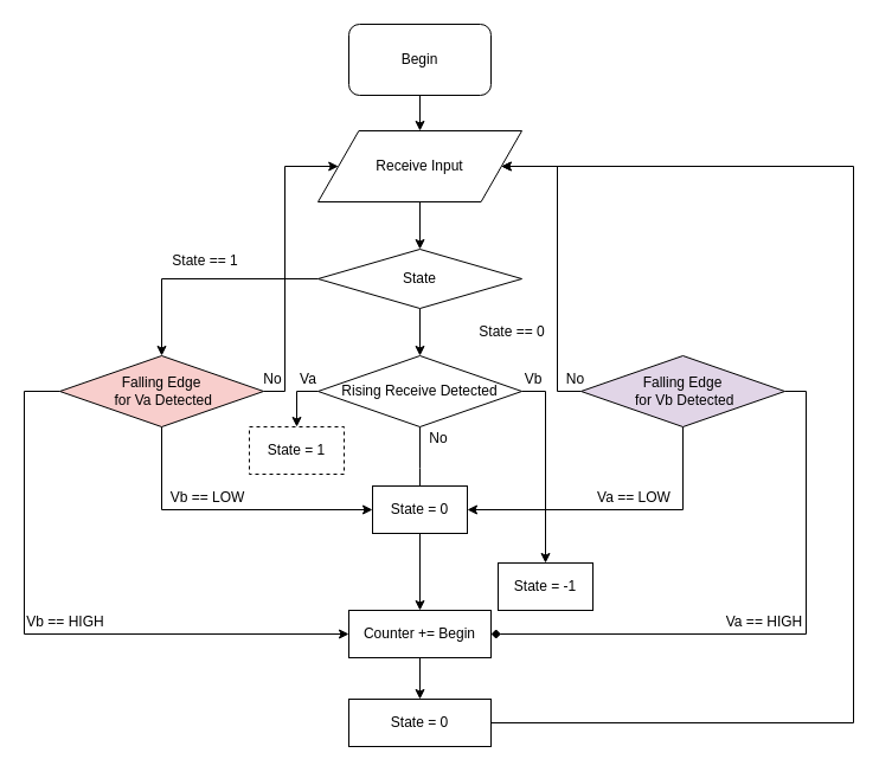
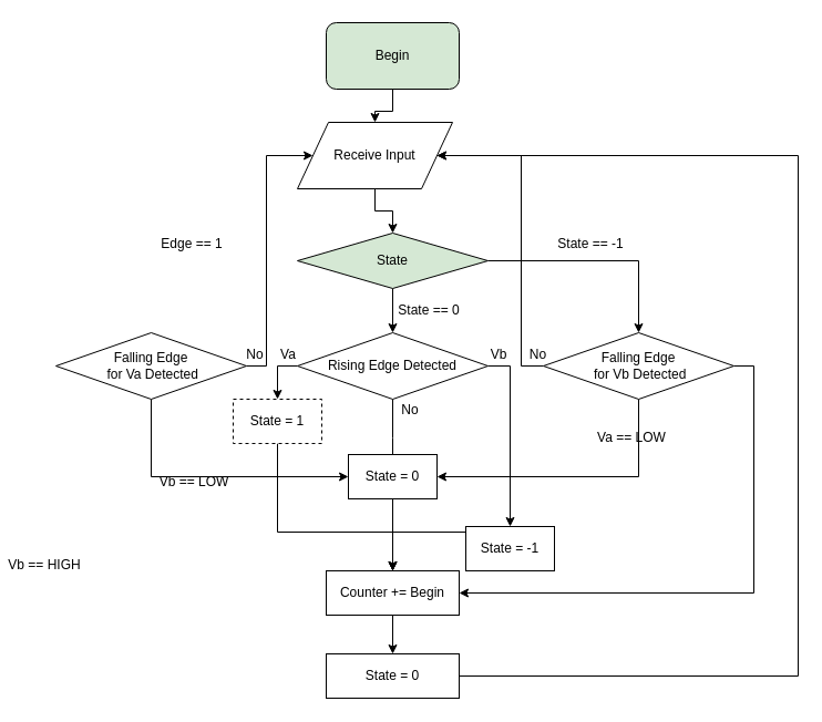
  <mxCell id="0" />
  <mxCell id="1" parent="0" />
  <mxCell id="2" style="edgeStyle=orthogonalEdgeStyle;rounded=0;orthogonalLoop=1;jettySize=auto;html=1;" edge="1" parent="1" source="3" target="5"><mxGeometry relative="1" as="geometry" /></mxCell>
- <mxCell id="3" value="Begin" style="rounded=1;whiteSpace=wrap;html=1;" parent="1" vertex="1"><mxGeometry x="294" y="20" width="120" height="60" as="geometry" /></mxCell>
+ <mxCell id="3" value="Begin" style="rounded=1;whiteSpace=wrap;html=1;fillColor=#d5e8d4;" parent="1" vertex="1"><mxGeometry x="294" y="20" width="120" height="60" as="geometry" /></mxCell>
  <mxCell id="4" style="edgeStyle=orthogonalEdgeStyle;rounded=0;orthogonalLoop=1;jettySize=auto;html=1;entryX=0.5;entryY=0;entryDx=0;entryDy=0;" edge="1" parent="1" source="5" target="16"><mxGeometry relative="1" as="geometry" /></mxCell>
- <mxCell id="5" value="Receive Input" style="shape=parallelogram;perimeter=parallelogramPerimeter;whiteSpace=wrap;html=1;" vertex="1" parent="1"><mxGeometry x="268" y="110" width="172" height="60" as="geometry" /></mxCell>
+ <mxCell id="5" value="Receive Input" style="shape=parallelogram;perimeter=parallelogramPerimeter;whiteSpace=wrap;html=1;" vertex="1" parent="1"><mxGeometry x="268" y="110" width="140" height="60" as="geometry" /></mxCell>
  <mxCell id="6" style="edgeStyle=orthogonalEdgeStyle;rounded=0;orthogonalLoop=1;jettySize=auto;html=1;entryX=0;entryY=0.5;entryDx=0;entryDy=0;" edge="1" parent="1" source="9" target="31"><mxGeometry relative="1" as="geometry"><Array as="points"><mxPoint x="136" y="430" /></Array></mxGeometry></mxCell>
- <mxCell id="7" style="edgeStyle=orthogonalEdgeStyle;rounded=0;orthogonalLoop=1;jettySize=auto;html=1;entryX=0;entryY=0.5;entryDx=0;entryDy=0;" edge="1" parent="1" source="9" target="33"><mxGeometry relative="1" as="geometry"><Array as="points"><mxPoint x="20" y="330" /><mxPoint x="20" y="535" /></Array></mxGeometry></mxCell>
  <mxCell id="8" style="edgeStyle=orthogonalEdgeStyle;rounded=0;orthogonalLoop=1;jettySize=auto;html=1;exitX=1;exitY=0.5;exitDx=0;exitDy=0;entryX=0;entryY=0.5;entryDx=0;entryDy=0;" edge="1" parent="1" source="9" target="5"><mxGeometry relative="1" as="geometry"><Array as="points"><mxPoint x="240" y="330" /><mxPoint x="240" y="140" /></Array></mxGeometry></mxCell>
- <mxCell id="9" value="Falling Edge&lt;br&gt;&amp;nbsp;for Va Detected" style="rhombus;whiteSpace=wrap;html=1;fillColor=#f8cecc;" vertex="1" parent="1"><mxGeometry x="50" y="300" width="172" height="60" as="geometry" /></mxCell>
+ <mxCell id="9" value="Falling Edge&lt;br&gt;&amp;nbsp;for Va Detected" style="rhombus;whiteSpace=wrap;html=1;" vertex="1" parent="1"><mxGeometry x="50" y="300" width="172" height="60" as="geometry" /></mxCell>
  <mxCell id="10" style="edgeStyle=orthogonalEdgeStyle;rounded=0;orthogonalLoop=1;jettySize=auto;html=1;entryX=1;entryY=0.5;entryDx=0;entryDy=0;exitX=0.5;exitY=1;exitDx=0;exitDy=0;" edge="1" parent="1" source="13" target="31"><mxGeometry relative="1" as="geometry"><Array as="points"><mxPoint x="576" y="430" /></Array></mxGeometry></mxCell>
- <mxCell id="11" style="edgeStyle=orthogonalEdgeStyle;rounded=0;orthogonalLoop=1;jettySize=auto;html=1;entryX=1;entryY=0.5;entryDx=0;entryDy=0;endArrow=diamond;" edge="1" parent="1" source="13" target="33"><mxGeometry relative="1" as="geometry"><Array as="points"><mxPoint x="680" y="330" /><mxPoint x="680" y="535" /></Array></mxGeometry></mxCell>
+ <mxCell id="11" style="edgeStyle=orthogonalEdgeStyle;rounded=0;orthogonalLoop=1;jettySize=auto;html=1;entryX=1;entryY=0.5;entryDx=0;entryDy=0;" edge="1" parent="1" source="13" target="33"><mxGeometry relative="1" as="geometry"><Array as="points"><mxPoint x="680" y="330" /><mxPoint x="680" y="535" /></Array></mxGeometry></mxCell>
  <mxCell id="12" style="edgeStyle=orthogonalEdgeStyle;rounded=0;orthogonalLoop=1;jettySize=auto;html=1;exitX=0;exitY=0.5;exitDx=0;exitDy=0;entryX=1;entryY=0.5;entryDx=0;entryDy=0;" edge="1" parent="1" source="13" target="5"><mxGeometry relative="1" as="geometry"><Array as="points"><mxPoint x="470" y="330" /><mxPoint x="470" y="140" /></Array></mxGeometry></mxCell>
- <mxCell id="13" value="Falling Edge&lt;br&gt;&amp;nbsp;for Vb Detected" style="rhombus;whiteSpace=wrap;html=1;fillColor=#e1d5e7;" vertex="1" parent="1"><mxGeometry x="490" y="300" width="172" height="60" as="geometry" /></mxCell>
+ <mxCell id="13" value="Falling Edge&lt;br&gt;&amp;nbsp;for Vb Detected" style="rhombus;whiteSpace=wrap;html=1;" vertex="1" parent="1"><mxGeometry x="490" y="300" width="172" height="60" as="geometry" /></mxCell>
  <mxCell id="14" style="edgeStyle=orthogonalEdgeStyle;rounded=0;orthogonalLoop=1;jettySize=auto;html=1;entryX=0.5;entryY=0;entryDx=0;entryDy=0;" edge="1" parent="1" source="16" target="20"><mxGeometry relative="1" as="geometry" /></mxCell>
- <mxCell id="15" style="edgeStyle=orthogonalEdgeStyle;rounded=0;orthogonalLoop=1;jettySize=auto;html=1;" edge="1" parent="1" source="16" target="9"><mxGeometry relative="1" as="geometry" /></mxCell>
- <mxCell id="16" value="State" style="rhombus;whiteSpace=wrap;html=1;" vertex="1" parent="1"><mxGeometry x="268" y="210" width="172" height="50" as="geometry" /></mxCell>
+ <mxCell id="15" style="edgeStyle=orthogonalEdgeStyle;rounded=0;orthogonalLoop=1;jettySize=auto;html=1;entryX=0.5;entryY=0;entryDx=0;entryDy=0;" edge="1" parent="1" source="16" target="13"><mxGeometry relative="1" as="geometry" /></mxCell>
+ <mxCell id="16" value="State" style="rhombus;whiteSpace=wrap;html=1;fillColor=#d5e8d4;" vertex="1" parent="1"><mxGeometry x="268" y="210" width="172" height="50" as="geometry" /></mxCell>
  <mxCell id="17" style="edgeStyle=orthogonalEdgeStyle;rounded=0;orthogonalLoop=1;jettySize=auto;html=1;entryX=0.5;entryY=0;entryDx=0;entryDy=0;exitX=0;exitY=0.5;exitDx=0;exitDy=0;" edge="1" parent="1" source="20" target="27"><mxGeometry relative="1" as="geometry"><mxPoint x="248" y="360" as="targetPoint" /></mxGeometry></mxCell>
  <mxCell id="18" style="edgeStyle=orthogonalEdgeStyle;rounded=0;orthogonalLoop=1;jettySize=auto;html=1;entryX=0.5;entryY=0;entryDx=0;entryDy=0;exitX=1;exitY=0.5;exitDx=0;exitDy=0;" edge="1" parent="1" source="20" target="29"><mxGeometry relative="1" as="geometry"><mxPoint x="460" y="360" as="targetPoint" /></mxGeometry></mxCell>
  <mxCell id="19" style="edgeStyle=orthogonalEdgeStyle;rounded=0;orthogonalLoop=1;jettySize=auto;html=1;" edge="1" parent="1" source="20"><mxGeometry relative="1" as="geometry"><mxPoint x="354" y="430" as="targetPoint" /></mxGeometry></mxCell>
- <mxCell id="20" value="Rising Receive Detected" style="rhombus;whiteSpace=wrap;html=1;" vertex="1" parent="1"><mxGeometry x="268" y="300" width="172" height="60" as="geometry" /></mxCell>
- <mxCell id="21" value="State == 0" style="text;html=1;strokeColor=none;fillColor=none;align=center;verticalAlign=middle;whiteSpace=wrap;rounded=0;" vertex="1" parent="1"><mxGeometry x="399" y="270" width="66" height="20" as="geometry" /></mxCell>
- <mxCell id="22" value="State == 1" style="text;html=1;strokeColor=none;fillColor=none;align=center;verticalAlign=middle;whiteSpace=wrap;rounded=0;" vertex="1" parent="1"><mxGeometry x="140" y="210" width="66" height="20" as="geometry" /></mxCell>
+ <mxCell id="20" value="Rising Edge Detected" style="rhombus;whiteSpace=wrap;html=1;" vertex="1" parent="1"><mxGeometry x="268" y="300" width="172" height="60" as="geometry" /></mxCell>
+ <mxCell id="21" value="State == 0" style="text;html=1;strokeColor=none;fillColor=none;align=center;verticalAlign=middle;whiteSpace=wrap;rounded=0;" vertex="1" parent="1"><mxGeometry x="354" y="270" width="66" height="20" as="geometry" /></mxCell>
+ <mxCell id="22" value="Edge == 1" style="text;html=1;strokeColor=none;fillColor=none;align=center;verticalAlign=middle;whiteSpace=wrap;rounded=0;" vertex="1" parent="1"><mxGeometry x="140" y="210" width="66" height="20" as="geometry" /></mxCell>
+ <mxCell id="23" value="State == -1" style="text;html=1;strokeColor=none;fillColor=none;align=center;verticalAlign=middle;whiteSpace=wrap;rounded=0;" vertex="1" parent="1"><mxGeometry x="500" y="210" width="66" height="20" as="geometry" /></mxCell>
  <mxCell id="24" value="Va" style="text;html=1;strokeColor=none;fillColor=none;align=center;verticalAlign=middle;whiteSpace=wrap;rounded=0;" vertex="1" parent="1"><mxGeometry x="240" y="310" width="40" height="20" as="geometry" /></mxCell>
  <mxCell id="25" value="Vb" style="text;html=1;strokeColor=none;fillColor=none;align=center;verticalAlign=middle;whiteSpace=wrap;rounded=0;" vertex="1" parent="1"><mxGeometry x="430" y="310" width="40" height="20" as="geometry" /></mxCell>
+ <mxCell id="26" style="edgeStyle=orthogonalEdgeStyle;rounded=0;orthogonalLoop=1;jettySize=auto;html=1;exitX=0.5;exitY=1;exitDx=0;exitDy=0;entryX=0.5;entryY=0;entryDx=0;entryDy=0;" edge="1" parent="1" source="27" target="33"><mxGeometry relative="1" as="geometry"><Array as="points"><mxPoint x="250" y="480" /><mxPoint x="354" y="480" /></Array></mxGeometry></mxCell>
  <mxCell id="27" value="State = 1" style="rounded=0;whiteSpace=wrap;html=1;dashed=1;" vertex="1" parent="1"><mxGeometry x="210" y="360" width="80" height="40" as="geometry" /></mxCell>
+ <mxCell id="28" style="edgeStyle=orthogonalEdgeStyle;rounded=0;orthogonalLoop=1;jettySize=auto;html=1;entryX=0.5;entryY=0;entryDx=0;entryDy=0;" edge="1" parent="1" source="29" target="33"><mxGeometry relative="1" as="geometry"><Array as="points"><mxPoint x="460" y="480" /><mxPoint x="354" y="480" /></Array></mxGeometry></mxCell>
  <mxCell id="29" value="State = -1" style="rounded=0;whiteSpace=wrap;html=1;" vertex="1" parent="1"><mxGeometry x="420" y="475" width="80" height="40" as="geometry" /></mxCell>
  <mxCell id="30" style="edgeStyle=orthogonalEdgeStyle;rounded=0;orthogonalLoop=1;jettySize=auto;html=1;" edge="1" parent="1" source="31" target="33"><mxGeometry relative="1" as="geometry"><mxPoint x="354" y="490" as="targetPoint" /></mxGeometry></mxCell>
  <mxCell id="31" value="State = 0" style="rounded=0;whiteSpace=wrap;html=1;" vertex="1" parent="1"><mxGeometry x="314" y="410" width="80" height="40" as="geometry" /></mxCell>
  <mxCell id="32" style="edgeStyle=orthogonalEdgeStyle;rounded=0;orthogonalLoop=1;jettySize=auto;html=1;entryX=0.5;entryY=0;entryDx=0;entryDy=0;" edge="1" parent="1" source="33" target="42"><mxGeometry relative="1" as="geometry" /></mxCell>
  <mxCell id="33" value="Counter += Begin" style="rounded=0;whiteSpace=wrap;html=1;" vertex="1" parent="1"><mxGeometry x="294" y="515" width="120" height="40" as="geometry" /></mxCell>
- <mxCell id="34" value="Vb == LOW" style="text;html=1;strokeColor=none;fillColor=none;align=center;verticalAlign=middle;whiteSpace=wrap;rounded=0;" vertex="1" parent="1"><mxGeometry x="140" y="410" width="70" height="20" as="geometry" /></mxCell>
- <mxCell id="35" value="Va == LOW" style="text;html=1;strokeColor=none;fillColor=none;align=center;verticalAlign=middle;whiteSpace=wrap;rounded=0;" vertex="1" parent="1"><mxGeometry x="500" y="410" width="70" height="20" as="geometry" /></mxCell>
+ <mxCell id="34" value="Vb == LOW" style="text;html=1;strokeColor=none;fillColor=none;align=center;verticalAlign=middle;whiteSpace=wrap;rounded=0;" vertex="1" parent="1"><mxGeometry x="140" y="425" width="70" height="20" as="geometry" /></mxCell>
+ <mxCell id="35" value="Va == LOW" style="text;html=1;strokeColor=none;fillColor=none;align=center;verticalAlign=middle;whiteSpace=wrap;rounded=0;" vertex="1" parent="1"><mxGeometry x="535" y="385" width="70" height="20" as="geometry" /></mxCell>
  <mxCell id="36" value="No" style="text;html=1;strokeColor=none;fillColor=none;align=center;verticalAlign=middle;whiteSpace=wrap;rounded=0;" vertex="1" parent="1"><mxGeometry x="350" y="360" width="40" height="20" as="geometry" /></mxCell>
  <mxCell id="37" value="No" style="text;html=1;strokeColor=none;fillColor=none;align=center;verticalAlign=middle;whiteSpace=wrap;rounded=0;" vertex="1" parent="1"><mxGeometry x="210" y="310" width="40" height="20" as="geometry" /></mxCell>
  <mxCell id="38" value="No" style="text;html=1;strokeColor=none;fillColor=none;align=center;verticalAlign=middle;whiteSpace=wrap;rounded=0;" vertex="1" parent="1"><mxGeometry x="470" y="310" width="31" height="20" as="geometry" /></mxCell>
- <mxCell id="39" value="Vb == HIGH" style="text;html=1;strokeColor=none;fillColor=none;align=center;verticalAlign=middle;whiteSpace=wrap;rounded=0;" vertex="1" parent="1"><mxGeometry x="20" y="515" width="70" height="20" as="geometry" /></mxCell>
- <mxCell id="40" value="Va == HIGH" style="text;html=1;strokeColor=none;fillColor=none;align=center;verticalAlign=middle;whiteSpace=wrap;rounded=0;" vertex="1" parent="1"><mxGeometry x="610" y="515" width="70" height="20" as="geometry" /></mxCell>
+ <mxCell id="39" value="Vb == HIGH" style="text;html=1;strokeColor=none;fillColor=none;align=center;verticalAlign=middle;whiteSpace=wrap;rounded=0;" vertex="1" parent="1"><mxGeometry x="5" y="500" width="70" height="20" as="geometry" /></mxCell>
  <mxCell id="41" style="edgeStyle=orthogonalEdgeStyle;rounded=0;orthogonalLoop=1;jettySize=auto;html=1;entryX=1;entryY=0.5;entryDx=0;entryDy=0;" edge="1" parent="1" source="42" target="5"><mxGeometry relative="1" as="geometry"><Array as="points"><mxPoint x="720" y="610" /><mxPoint x="720" y="140" /></Array></mxGeometry></mxCell>
  <mxCell id="42" value="State = 0" style="rounded=0;whiteSpace=wrap;html=1;" vertex="1" parent="1"><mxGeometry x="294" y="590" width="120" height="40" as="geometry" /></mxCell>
